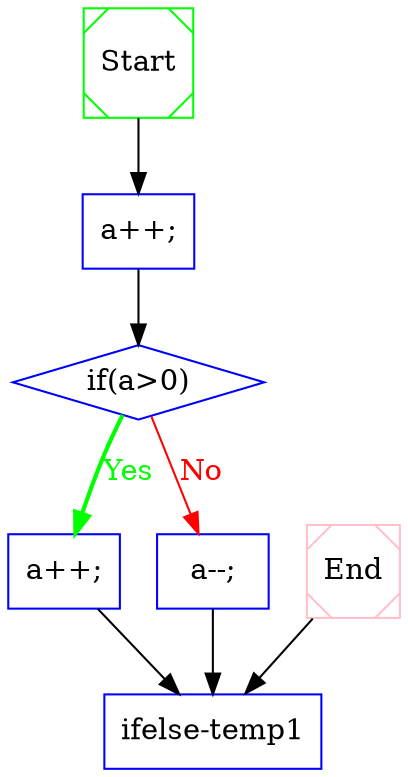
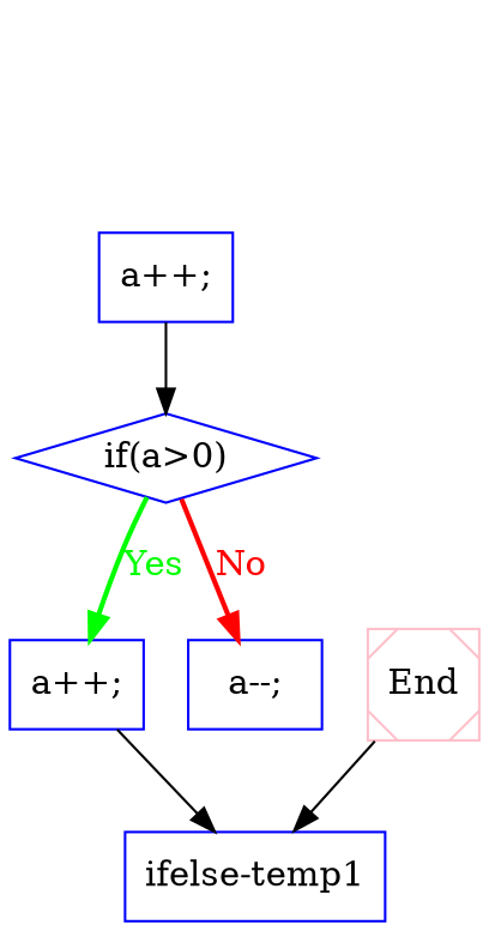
  digraph {
    node [color=blue shape=box]
    edge [color=black fillcolor=black fontcolor=black style=solid]
-   n1 [color=green label=Start shape=Msquare]
    n2 [label="a++;"]
    n3 [label="if(a>0)" shape=diamond]
    n4 [label="a++;"]
    n5 [label="a--;"]
    n6 [label="ifelse-temp1"]
    n7 [color=pink label=End shape=Msquare]
-   n1 -> n2
    n2 -> n3
    n3 -> n4 [color=green fillcolor=green fontcolor=green label=Yes style=bold]
-   n3 -> n5 [color=red fillcolor=red fontcolor=red label=No]
+   n3 -> n5 [color=red fillcolor=red fontcolor=red label=No style=bold]
    n4 -> n6
-   n5 -> n6
    n7 -> n6
  }
